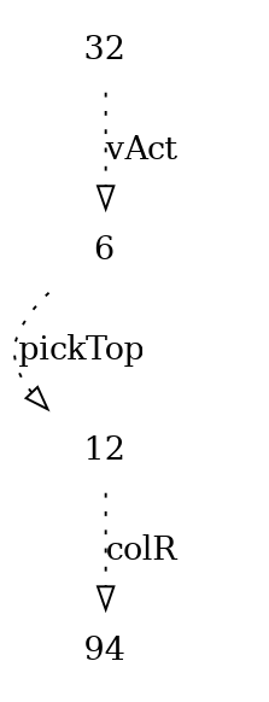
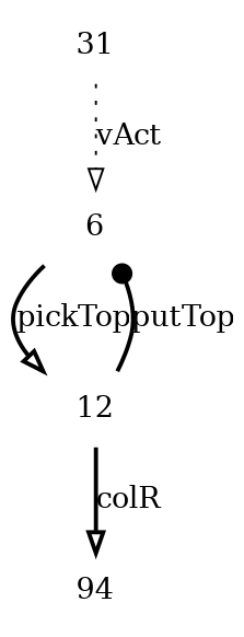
  digraph {
    node [shape=plaintext]
    edge [arrowhead=onormal style=bold]
    n1 [label=6]
-   32
+   32 [label=31]
    12
    n4 [label=94]
-   n1 -> 12 [label=pickTop style=dotted]
+   n1 -> 12 [label=pickTop]
    32 -> n1 [label=vAct style=dotted]
-   12 -> n4 [label=colR style=dotted]
+   12 -> n1 [arrowhead=dot label=putTop]
+   12 -> n4 [label=colR]
  }
